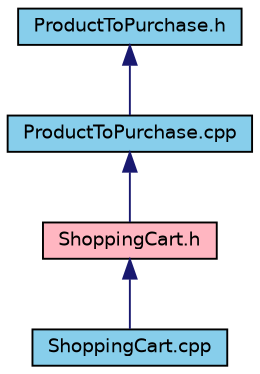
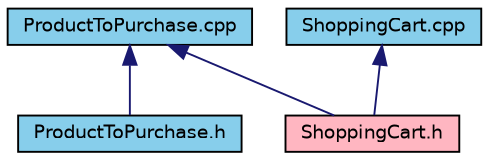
  digraph {
    node [color=black fillcolor=skyblue fontname=Helvetica fontsize=10 shape=record style=filled]
    edge [color=midnightblue dir=back fontname=Helvetica fontsize=10 labelfontname=Helvetica labelfontsize=10 style=solid]
    n1 [fontcolor=black height=0.2 label="ProductToPurchase.h" width=0.4]
    n2 [height=0.2 label="ProductToPurchase.cpp" width=0.4]
    n3 [fillcolor=lightpink height=0.2 label="ShoppingCart.h" width=0.4]
    n4 [height=0.2 label="ShoppingCart.cpp" width=0.4]
-   n1 -> n2
+   n2 -> n1
    n2 -> n3
-   n3 -> n4
+   n4 -> n3
  }
